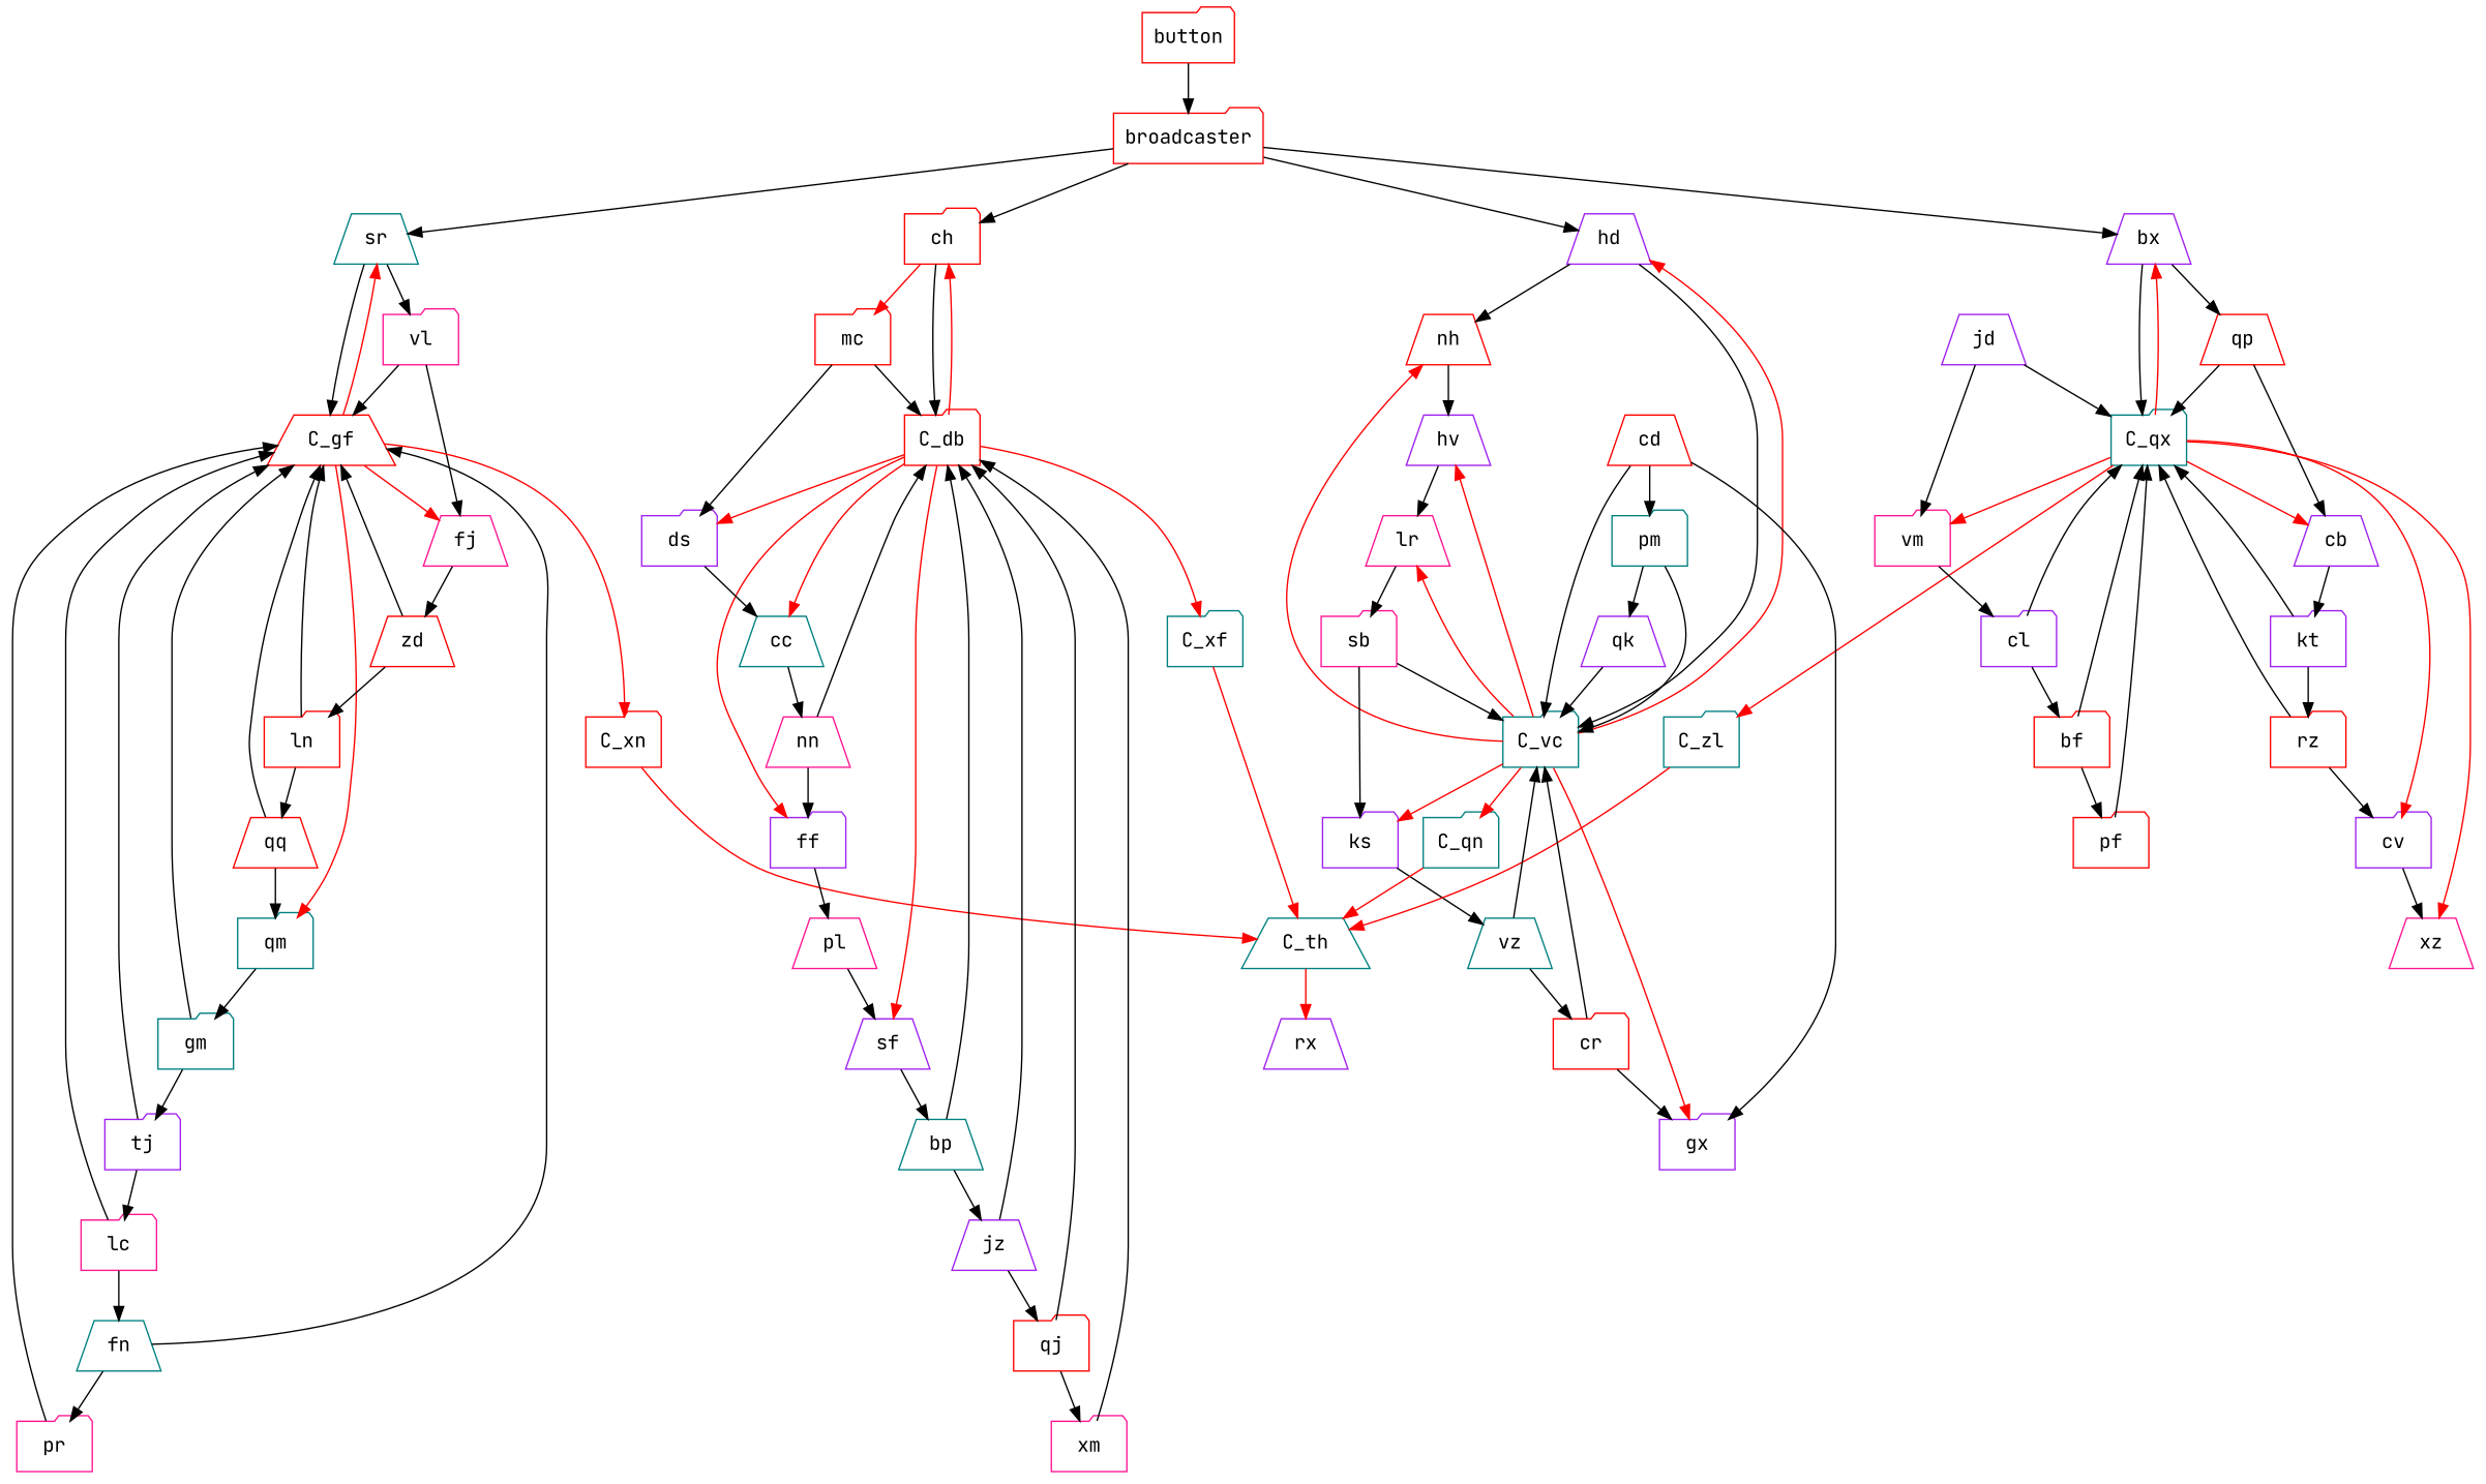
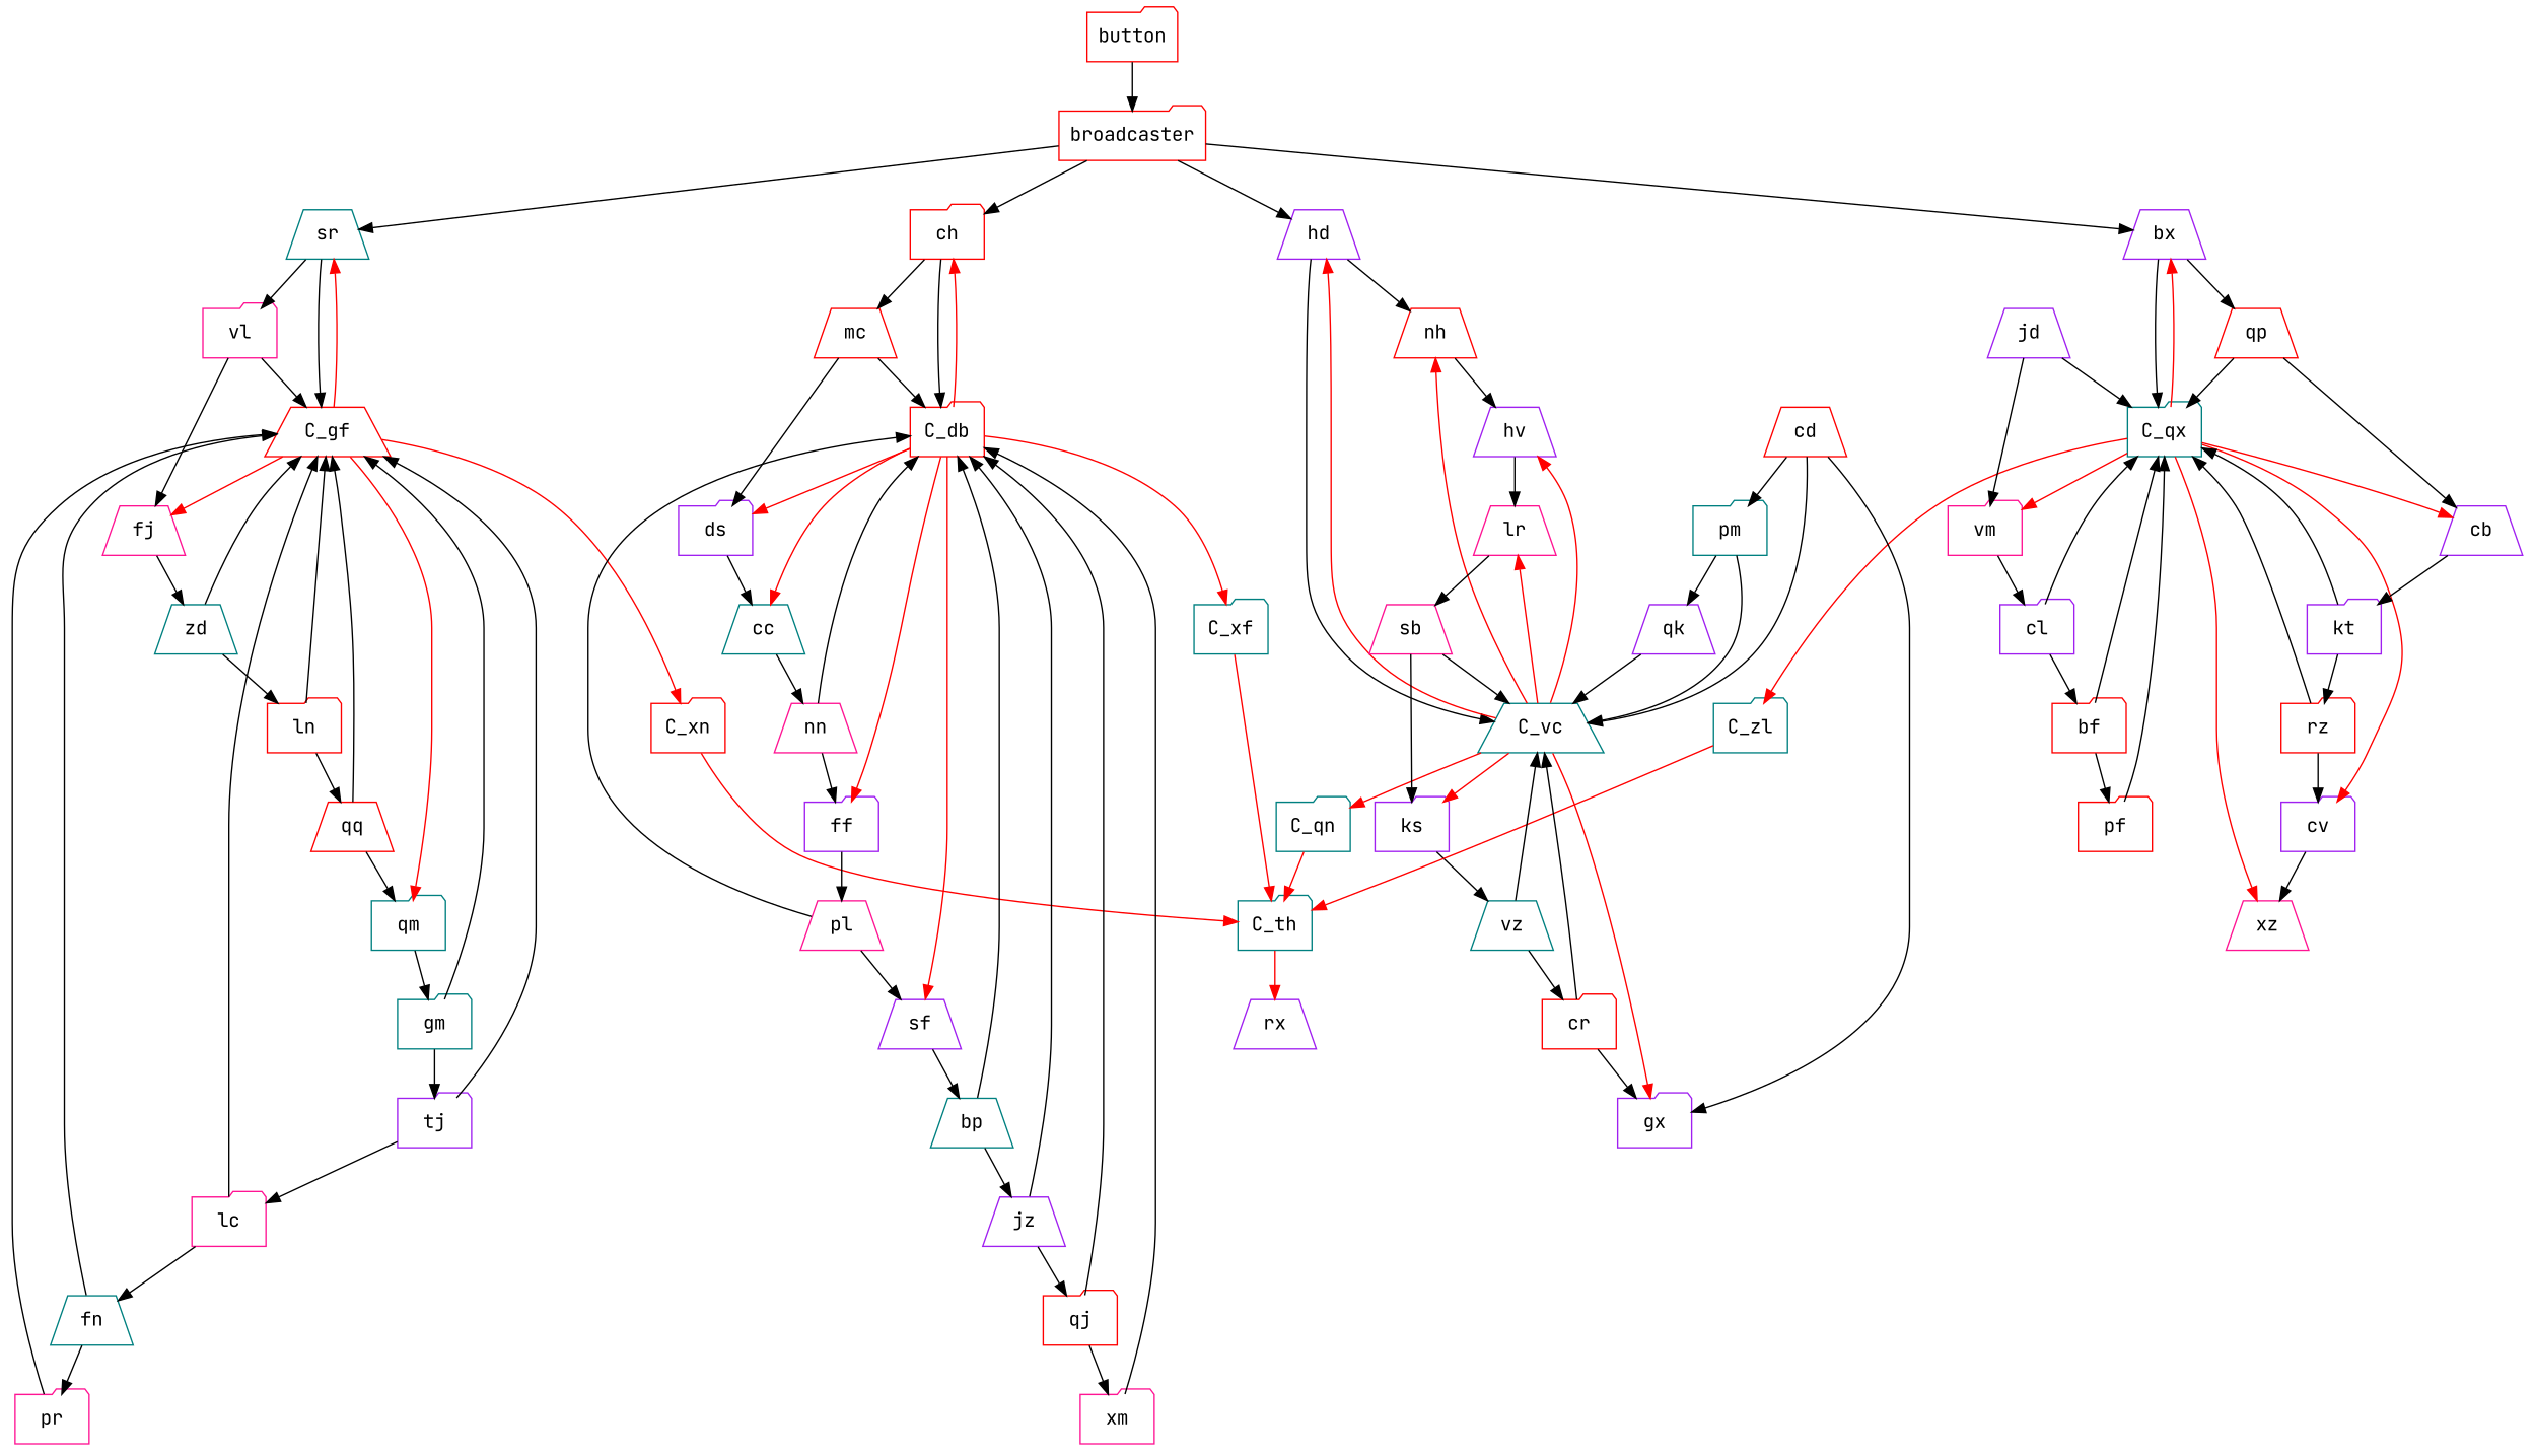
  digraph {
    fontname="JetBrains Mono"
    node [color=red fontname="JetBrains Mono" shape=folder]
    edge [fontname="JetBrains Mono"]
    button
    broadcaster
    sr [color=teal shape=trapezium]
    ch
    hd [color=purple shape=trapezium]
    bx [color=purple shape=trapezium]
    vl [color=deeppink]
    C_gf [shape=trapezium]
-   mc
+   mc [shape=trapezium]
    C_db
    nh [shape=trapezium]
-   C_vc [color=teal]
+   C_vc [color=teal shape=trapezium]
    qp [shape=trapezium]
    C_qx [color=teal]
    fj [color=deeppink shape=trapezium]
    qm [color=teal]
    C_xn
    ds [color=purple]
    cc [color=teal shape=trapezium]
    ff [color=purple]
    sf [color=purple shape=trapezium]
    C_xf [color=teal]
    hv [color=purple shape=trapezium]
    gx [color=purple]
    lr [color=deeppink shape=trapezium]
    ks [color=purple]
    C_qn [color=teal]
    cb [color=purple shape=trapezium]
    cv [color=purple]
    xz [color=deeppink shape=trapezium]
    vm [color=deeppink]
    C_zl [color=teal]
    bp [color=teal shape=trapezium]
    jz [color=purple shape=trapezium]
    qj
    kt [color=purple]
    rz
    nn [color=deeppink shape=trapezium]
    cd [shape=trapezium]
    pm [color=teal]
    qk [color=purple shape=trapezium]
    cl [color=purple]
    bf
    pf
    cr
    pl [color=deeppink shape=trapezium]
-   zd [shape=trapezium]
+   zd [color=teal shape=trapezium]
    ln
    fn [color=teal shape=trapezium]
    pr [color=deeppink]
    gm [color=teal]
    tj [color=purple]
    lc [color=deeppink]
-   sb [color=deeppink]
+   sb [color=deeppink shape=trapezium]
    jd [color=purple shape=trapezium]
    xm [color=deeppink]
    vz [color=teal shape=trapezium]
    qq [shape=trapezium]
-   C_th [color=teal shape=trapezium]
+   C_th [color=teal]
    rx [color=purple shape=trapezium]
    subgraph sub_1 {
      fillcolor="#69e9d8"
      style=filled
    }
    subgraph sub_2 {
      fillcolor="#69e9d9"
      style=filled
    }
    subgraph sub_3 {
      fillcolor="#69e9d9"
      style=filled
    }
    subgraph sub_4 {
      fillcolor="#69e9d9"
      style=filled
    }
    subgraph sub_5 {
      fillcolor="#69e9d9"
      style=filled
    }
    subgraph sub_6 {
      fillcolor="#69e9d9"
      style=filled
    }
    subgraph sub_7 {
      fillcolor="#69e9d9"
      style=filled
    }
    subgraph sub_8 {
      fillcolor="#69e9d9"
      style=filled
    }
    subgraph sub_9 {
      fillcolor="#69e9d9"
      style=filled
    }
    subgraph sub_10 {
      fillcolor="#69e9d9"
      style=filled
    }
    subgraph sub_11 {
      fillcolor="#69e9d9"
      style=filled
    }
    subgraph sub_12 {
      fillcolor="#69e9d9"
      style=filled
    }
    subgraph sub_13 {
      fillcolor="#69e9d9"
      style=filled
    }
    subgraph sub_14 {
      fillcolor="#69e9d9"
      style=filled
    }
    subgraph sub_15 {
      fillcolor="#69e9d9"
      style=filled
    }
    subgraph sub_16 {
      fillcolor="#69e9d9"
      style=filled
    }
    subgraph sub_17 {
      fillcolor="#69e9d9"
      style=filled
    }
    subgraph sub_18 {
      fillcolor="#69e9d9"
      style=filled
    }
    subgraph sub_19 {
      fillcolor="#69e9d9"
      style=filled
    }
    subgraph sub_20 {
      fillcolor="#69e9d9"
      style=filled
    }
    subgraph sub_21 {
      fillcolor="#69e9d9"
      style=filled
    }
    subgraph sub_22 {
      fillcolor="#69e9d9"
      style=filled
    }
    subgraph sub_23 {
      fillcolor="#69e9d9"
      style=filled
    }
    subgraph sub_24 {
      fillcolor="#69e9d9"
      style=filled
    }
    subgraph sub_25 {
      fillcolor="#69e9d9"
      style=filled
    }
    subgraph sub_26 {
      fillcolor="#69e9d9"
      style=filled
    }
    subgraph sub_27 {
      fillcolor="#69e9d9"
      style=filled
    }
    subgraph sub_28 {
      fillcolor="#69e9d9"
      style=filled
    }
    subgraph sub_29 {
      fillcolor="#69e9d9"
      style=filled
    }
    subgraph sub_30 {
      fillcolor="#69e9d9"
      style=filled
    }
    subgraph sub_31 {
      fillcolor="#69e9d9"
      style=filled
    }
    subgraph sub_32 {
      fillcolor="#69e9d9"
      style=filled
    }
    subgraph sub_33 {
      fillcolor="#69e9d9"
      style=filled
    }
    subgraph sub_34 {
      fillcolor="#69e9d9"
      style=filled
    }
    subgraph sub_35 {
      fillcolor="#69e9d9"
      style=filled
    }
    subgraph sub_36 {
      fillcolor="#69e9d9"
      style=filled
    }
    subgraph sub_37 {
      fillcolor="#69e9d9"
      style=filled
    }
    subgraph sub_38 {
      fillcolor="#69e9d9"
      style=filled
    }
    subgraph sub_39 {
      fillcolor="#69e9d9"
      style=filled
    }
    subgraph sub_40 {
      fillcolor="#69e9d9"
      style=filled
    }
    subgraph sub_41 {
      fillcolor="#69e9d9"
      style=filled
    }
    subgraph sub_42 {
      fillcolor="#69e9d9"
      style=filled
    }
    subgraph sub_43 {
      fillcolor="#69e9d9"
      style=filled
    }
    subgraph sub_44 {
      fillcolor="#69e9d9"
      style=filled
    }
    subgraph sub_45 {
      fillcolor="#69e9d9"
      style=filled
    }
    subgraph sub_46 {
      fillcolor="#69e9d9"
      style=filled
    }
    subgraph sub_47 {
      fillcolor="#69e9d9"
      style=filled
    }
    button -> broadcaster
    broadcaster -> sr
    broadcaster -> ch
    broadcaster -> hd
    broadcaster -> bx
    sr -> vl
    sr -> C_gf
-   ch -> mc [color=red]
+   ch -> mc
    ch -> C_db
    hd -> nh
    hd -> C_vc
    bx -> qp
    bx -> C_qx
    vl -> C_gf
    vl -> fj
    C_gf -> sr [color=red]
    C_gf -> fj [color=red]
    C_gf -> qm [color=red]
    C_gf -> C_xn [color=red]
    mc -> C_db
    mc -> ds
    C_db -> ch [color=red]
    C_db -> ds [color=red]
    C_db -> cc [color=red]
    C_db -> ff [color=red]
    C_db -> sf [color=red]
    C_db -> C_xf [color=red]
    nh -> hv
    C_vc -> hd [color=red]
    C_vc -> nh [color=red]
    C_vc -> hv [color=red]
    C_vc -> gx [color=red]
    C_vc -> lr [color=red]
    C_vc -> ks [color=red]
    C_vc -> C_qn [color=red]
    qp -> C_qx
    qp -> cb
    C_qx -> bx [color=red]
    C_qx -> cb [color=red]
    C_qx -> cv [color=red]
    C_qx -> xz [color=red]
    C_qx -> vm [color=red]
    C_qx -> C_zl [color=red]
    fj -> zd
    qm -> gm
    C_xn -> C_th [color=red]
    ds -> cc
    cc -> nn
    ff -> pl
    sf -> bp
    C_xf -> C_th [color=red]
    hv -> lr
    lr -> sb
    ks -> vz
    C_qn -> C_th [color=red]
    cb -> kt
    cv -> xz
    vm -> cl
    C_zl -> C_th [color=red]
    bp -> C_db
    bp -> jz
    jz -> C_db
    jz -> qj
    qj -> C_db
    qj -> xm
    kt -> C_qx
    kt -> rz
    rz -> C_qx
    rz -> cv
    nn -> C_db
    nn -> ff
    cd -> C_vc
    cd -> gx
    cd -> pm
    pm -> C_vc
    pm -> qk
    qk -> C_vc
    cl -> C_qx
    cl -> bf
    bf -> C_qx
    bf -> pf
    pf -> C_qx
    cr -> C_vc
    cr -> gx
+   pl -> C_db
    pl -> sf
    zd -> C_gf
    zd -> ln
    ln -> C_gf
    ln -> qq
    fn -> C_gf
    fn -> pr
    pr -> C_gf
    gm -> C_gf
    gm -> tj
    tj -> C_gf
    tj -> lc
    lc -> C_gf
    lc -> fn
    sb -> C_vc
    sb -> ks
    jd -> C_qx
    jd -> vm
    xm -> C_db
    vz -> C_vc
    vz -> cr
    qq -> C_gf
    qq -> qm
    C_th -> rx [color=red]
  }
